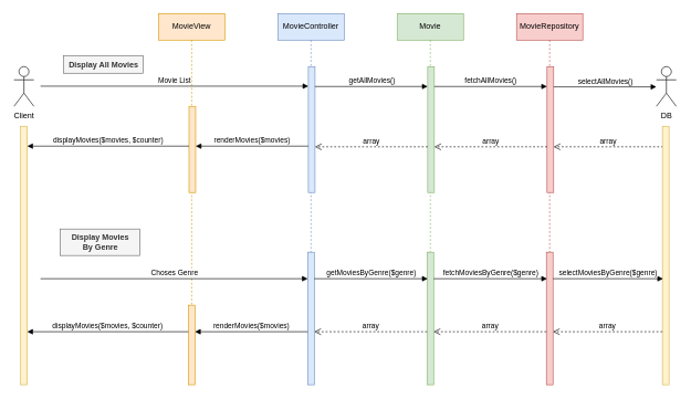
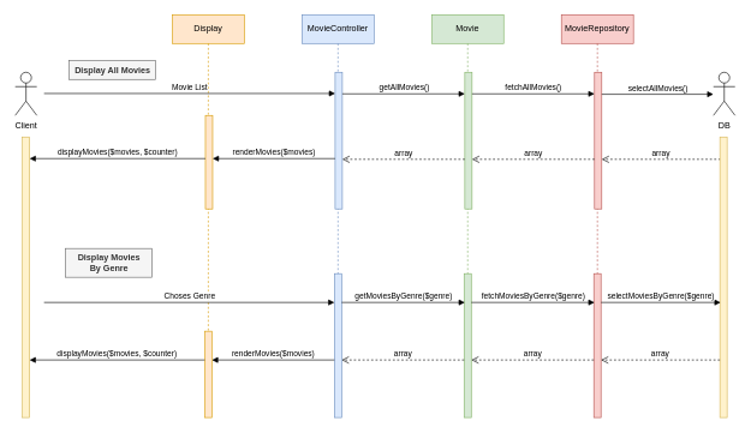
  <mxCell id="0" />
  <mxCell id="1" parent="0" />
  <mxCell id="2" value="Display All Movies" style="text;align=center;fontStyle=1;verticalAlign=middle;spacingLeft=3;spacingRight=3;rotatable=0;points=[[0,0.5],[1,0.5]];portConstraint=eastwest;html=1;fillColor=#f5f5f5;strokeColor=#666666;fontColor=#333333;" vertex="1" parent="1"><mxGeometry x="95" y="84" width="120" height="26" as="geometry" /></mxCell>
  <mxCell id="3" value="Client" style="shape=umlActor;verticalLabelPosition=bottom;verticalAlign=top;html=1;" vertex="1" parent="1"><mxGeometry x="20" y="100" width="30" height="60" as="geometry" /></mxCell>
  <mxCell id="4" value="DB" style="shape=umlActor;verticalLabelPosition=bottom;verticalAlign=top;html=1;" vertex="1" parent="1"><mxGeometry x="989" y="100" width="30" height="60" as="geometry" /></mxCell>
- <mxCell id="5" value="MovieView" style="shape=umlLifeline;perimeter=lifelinePerimeter;whiteSpace=wrap;html=1;container=1;dropTarget=0;collapsible=0;recursiveResize=0;outlineConnect=0;portConstraint=eastwest;newEdgeStyle={&quot;curved&quot;:0,&quot;rounded&quot;:0};fillColor=#ffe6cc;strokeColor=#d79b00;" vertex="1" parent="1"><mxGeometry x="238" y="20" width="100" height="560" as="geometry" /></mxCell>
+ <mxCell id="5" value="Display" style="shape=umlLifeline;perimeter=lifelinePerimeter;whiteSpace=wrap;html=1;container=1;dropTarget=0;collapsible=0;recursiveResize=0;outlineConnect=0;portConstraint=eastwest;newEdgeStyle={&quot;curved&quot;:0,&quot;rounded&quot;:0};fillColor=#ffe6cc;strokeColor=#d79b00;" vertex="1" parent="1"><mxGeometry x="238" y="20" width="100" height="560" as="geometry" /></mxCell>
  <mxCell id="6" value="" style="html=1;points=[[0,0,0,0,5],[0,1,0,0,-5],[1,0,0,0,5],[1,1,0,0,-5]];perimeter=orthogonalPerimeter;outlineConnect=0;targetShapes=umlLifeline;portConstraint=eastwest;newEdgeStyle={&quot;curved&quot;:0,&quot;rounded&quot;:0};fillColor=#ffe6cc;strokeColor=#d79b00;" vertex="1" parent="5"><mxGeometry x="46" y="140" width="10" height="130" as="geometry" /></mxCell>
  <mxCell id="7" value="" style="html=1;points=[[0,0,0,0,5],[0,1,0,0,-5],[1,0,0,0,5],[1,1,0,0,-5]];perimeter=orthogonalPerimeter;outlineConnect=0;targetShapes=umlLifeline;portConstraint=eastwest;newEdgeStyle={&quot;curved&quot;:0,&quot;rounded&quot;:0};fillColor=#ffe6cc;strokeColor=#d79b00;" vertex="1" parent="5"><mxGeometry x="45" y="440" width="10" height="120" as="geometry" /></mxCell>
  <mxCell id="8" value="Movie" style="shape=umlLifeline;perimeter=lifelinePerimeter;whiteSpace=wrap;html=1;container=1;dropTarget=0;collapsible=0;recursiveResize=0;outlineConnect=0;portConstraint=eastwest;newEdgeStyle={&quot;curved&quot;:0,&quot;rounded&quot;:0};fillColor=#d5e8d4;strokeColor=#82b366;" vertex="1" parent="1"><mxGeometry x="598" y="20" width="100" height="560" as="geometry" /></mxCell>
  <mxCell id="9" value="" style="html=1;points=[[0,0,0,0,5],[0,1,0,0,-5],[1,0,0,0,5],[1,1,0,0,-5]];perimeter=orthogonalPerimeter;outlineConnect=0;targetShapes=umlLifeline;portConstraint=eastwest;newEdgeStyle={&quot;curved&quot;:0,&quot;rounded&quot;:0};fillColor=#d5e8d4;strokeColor=#82b366;" vertex="1" parent="8"><mxGeometry x="46" y="80" width="10" height="190" as="geometry" /></mxCell>
  <mxCell id="10" value="" style="html=1;points=[[0,0,0,0,5],[0,1,0,0,-5],[1,0,0,0,5],[1,1,0,0,-5]];perimeter=orthogonalPerimeter;outlineConnect=0;targetShapes=umlLifeline;portConstraint=eastwest;newEdgeStyle={&quot;curved&quot;:0,&quot;rounded&quot;:0};fillColor=#d5e8d4;strokeColor=#82b366;" vertex="1" parent="8"><mxGeometry x="45" y="360" width="10" height="200" as="geometry" /></mxCell>
  <mxCell id="11" value="MovieRepository" style="shape=umlLifeline;perimeter=lifelinePerimeter;whiteSpace=wrap;html=1;container=1;dropTarget=0;collapsible=0;recursiveResize=0;outlineConnect=0;portConstraint=eastwest;newEdgeStyle={&quot;curved&quot;:0,&quot;rounded&quot;:0};fillColor=#f8cecc;strokeColor=#b85450;" vertex="1" parent="1"><mxGeometry x="778" y="20" width="100" height="560" as="geometry" /></mxCell>
  <mxCell id="12" value="" style="html=1;points=[[0,0,0,0,5],[0,1,0,0,-5],[1,0,0,0,5],[1,1,0,0,-5]];perimeter=orthogonalPerimeter;outlineConnect=0;targetShapes=umlLifeline;portConstraint=eastwest;newEdgeStyle={&quot;curved&quot;:0,&quot;rounded&quot;:0};fillColor=#f8cecc;strokeColor=#b85450;" vertex="1" parent="11"><mxGeometry x="46" y="80" width="10" height="190" as="geometry" /></mxCell>
  <mxCell id="13" value="" style="html=1;points=[[0,0,0,0,5],[0,1,0,0,-5],[1,0,0,0,5],[1,1,0,0,-5]];perimeter=orthogonalPerimeter;outlineConnect=0;targetShapes=umlLifeline;portConstraint=eastwest;newEdgeStyle={&quot;curved&quot;:0,&quot;rounded&quot;:0};fillColor=#f8cecc;strokeColor=#b85450;" vertex="1" parent="11"><mxGeometry x="45" y="360" width="10" height="200" as="geometry" /></mxCell>
  <mxCell id="14" value="MovieController" style="shape=umlLifeline;perimeter=lifelinePerimeter;whiteSpace=wrap;html=1;container=1;dropTarget=0;collapsible=0;recursiveResize=0;outlineConnect=0;portConstraint=eastwest;newEdgeStyle={&quot;curved&quot;:0,&quot;rounded&quot;:0};fillColor=#dae8fc;strokeColor=#6c8ebf;" vertex="1" parent="1"><mxGeometry x="418" y="20" width="100" height="560" as="geometry" /></mxCell>
  <mxCell id="15" value="" style="html=1;points=[[0,0,0,0,5],[0,1,0,0,-5],[1,0,0,0,5],[1,1,0,0,-5]];perimeter=orthogonalPerimeter;outlineConnect=0;targetShapes=umlLifeline;portConstraint=eastwest;newEdgeStyle={&quot;curved&quot;:0,&quot;rounded&quot;:0};fillColor=#dae8fc;strokeColor=#6c8ebf;" vertex="1" parent="14"><mxGeometry x="46" y="80" width="10" height="190" as="geometry" /></mxCell>
  <mxCell id="16" value="" style="html=1;points=[[0,0,0,0,5],[0,1,0,0,-5],[1,0,0,0,5],[1,1,0,0,-5]];perimeter=orthogonalPerimeter;outlineConnect=0;targetShapes=umlLifeline;portConstraint=eastwest;newEdgeStyle={&quot;curved&quot;:0,&quot;rounded&quot;:0};fillColor=#dae8fc;strokeColor=#6c8ebf;" vertex="1" parent="14"><mxGeometry x="45" y="360" width="10" height="200" as="geometry" /></mxCell>
  <mxCell id="17" value="Movie List" style="html=1;verticalAlign=bottom;endArrow=block;curved=0;rounded=0;" edge="1" parent="1" target="15"><mxGeometry width="80" relative="1" as="geometry"><mxPoint x="60" y="129.5" as="sourcePoint" /><mxPoint x="140" y="129.5" as="targetPoint" /></mxGeometry></mxCell>
  <mxCell id="18" value="getAllMovies()" style="html=1;verticalAlign=bottom;endArrow=block;curved=0;rounded=0;" edge="1" parent="1"><mxGeometry x="0.006" width="80" relative="1" as="geometry"><mxPoint x="474" y="130" as="sourcePoint" /><mxPoint x="644" y="130" as="targetPoint" /><mxPoint as="offset" /></mxGeometry></mxCell>
  <mxCell id="19" value="fetchAllMovies()" style="html=1;verticalAlign=bottom;endArrow=block;curved=0;rounded=0;" edge="1" parent="1"><mxGeometry width="80" relative="1" as="geometry"><mxPoint x="654" y="130" as="sourcePoint" /><mxPoint x="824" y="130" as="targetPoint" /></mxGeometry></mxCell>
  <mxCell id="20" value="selectAllMovies()" style="html=1;verticalAlign=bottom;endArrow=block;curved=0;rounded=0;" edge="1" parent="1"><mxGeometry width="80" relative="1" as="geometry"><mxPoint x="834" y="130.571" as="sourcePoint" /><mxPoint x="989" y="130.571" as="targetPoint" /></mxGeometry></mxCell>
  <mxCell id="21" value="array" style="html=1;verticalAlign=bottom;endArrow=open;dashed=1;endSize=8;curved=0;rounded=0;" edge="1" parent="1"><mxGeometry relative="1" as="geometry"><mxPoint x="999" y="221" as="sourcePoint" /><mxPoint x="834" y="221" as="targetPoint" /></mxGeometry></mxCell>
  <mxCell id="22" value="array" style="html=1;verticalAlign=bottom;endArrow=open;dashed=1;endSize=8;curved=0;rounded=0;" edge="1" parent="1" source="12"><mxGeometry relative="1" as="geometry"><mxPoint x="819" y="221" as="sourcePoint" /><mxPoint x="654" y="221" as="targetPoint" /></mxGeometry></mxCell>
  <mxCell id="23" value="array" style="html=1;verticalAlign=bottom;endArrow=open;dashed=1;endSize=8;curved=0;rounded=0;" edge="1" parent="1" source="9"><mxGeometry relative="1" as="geometry"><mxPoint x="639" y="221" as="sourcePoint" /><mxPoint x="474" y="221" as="targetPoint" /></mxGeometry></mxCell>
  <mxCell id="24" value="" style="html=1;points=[[0,0,0,0,5],[0,1,0,0,-5],[1,0,0,0,5],[1,1,0,0,-5]];perimeter=orthogonalPerimeter;outlineConnect=0;targetShapes=umlLifeline;portConstraint=eastwest;newEdgeStyle={&quot;curved&quot;:0,&quot;rounded&quot;:0};fillColor=#fff2cc;strokeColor=#d6b656;" vertex="1" parent="1"><mxGeometry x="998" y="190" width="10" height="390" as="geometry" /></mxCell>
  <mxCell id="25" value="" style="html=1;points=[[0,0,0,0,5],[0,1,0,0,-5],[1,0,0,0,5],[1,1,0,0,-5]];perimeter=orthogonalPerimeter;outlineConnect=0;targetShapes=umlLifeline;portConstraint=eastwest;newEdgeStyle={&quot;curved&quot;:0,&quot;rounded&quot;:0};fillColor=#fff2cc;strokeColor=#d6b656;" vertex="1" parent="1"><mxGeometry x="30" y="190" width="10" height="390" as="geometry" /></mxCell>
  <mxCell id="26" value="renderMovies($movies)" style="html=1;verticalAlign=bottom;endArrow=block;curved=0;rounded=0;" edge="1" parent="1"><mxGeometry width="80" relative="1" as="geometry"><mxPoint x="464" y="220" as="sourcePoint" /><mxPoint x="294" y="220" as="targetPoint" /></mxGeometry></mxCell>
  <mxCell id="27" value="displayMovies($movies, $counter)" style="html=1;verticalAlign=bottom;endArrow=block;curved=0;rounded=0;" edge="1" parent="1"><mxGeometry width="80" relative="1" as="geometry"><mxPoint x="284" y="220" as="sourcePoint" /><mxPoint x="40" y="220" as="targetPoint" /></mxGeometry></mxCell>
  <mxCell id="28" value="Display Movies&lt;div&gt;By Genre&lt;/div&gt;" style="text;align=center;fontStyle=1;verticalAlign=middle;spacingLeft=3;spacingRight=3;rotatable=0;points=[[0,0.5],[1,0.5]];portConstraint=eastwest;html=1;fillColor=#f5f5f5;strokeColor=#666666;fontColor=#333333;" vertex="1" parent="1"><mxGeometry x="90" y="345" width="120" height="40" as="geometry" /></mxCell>
  <mxCell id="29" value="Choses Genre" style="html=1;verticalAlign=bottom;endArrow=block;curved=0;rounded=0;" edge="1" parent="1" target="16"><mxGeometry width="80" relative="1" as="geometry"><mxPoint x="60" y="420" as="sourcePoint" /><mxPoint x="140" y="420" as="targetPoint" /></mxGeometry></mxCell>
  <mxCell id="30" value="getMoviesByGenre($genre)" style="html=1;verticalAlign=bottom;endArrow=block;curved=0;rounded=0;" edge="1" parent="1" source="16"><mxGeometry width="80" relative="1" as="geometry"><mxPoint x="479" y="420" as="sourcePoint" /><mxPoint x="644" y="420" as="targetPoint" /></mxGeometry></mxCell>
  <mxCell id="31" value="fetchMoviesByGenre($genre)" style="html=1;verticalAlign=bottom;endArrow=block;curved=0;rounded=0;" edge="1" parent="1" source="10"><mxGeometry width="80" relative="1" as="geometry"><mxPoint x="659" y="420" as="sourcePoint" /><mxPoint x="824" y="420" as="targetPoint" /></mxGeometry></mxCell>
  <mxCell id="32" value="selectMoviesByGenre($genre)" style="html=1;verticalAlign=bottom;endArrow=block;curved=0;rounded=0;" edge="1" parent="1" source="13"><mxGeometry width="80" relative="1" as="geometry"><mxPoint x="839" y="420" as="sourcePoint" /><mxPoint x="999" y="420" as="targetPoint" /></mxGeometry></mxCell>
  <mxCell id="33" value="array" style="html=1;verticalAlign=bottom;endArrow=open;dashed=1;endSize=8;curved=0;rounded=0;" edge="1" parent="1"><mxGeometry relative="1" as="geometry"><mxPoint x="998" y="500" as="sourcePoint" /><mxPoint x="833" y="500" as="targetPoint" /></mxGeometry></mxCell>
  <mxCell id="34" value="array" style="html=1;verticalAlign=bottom;endArrow=open;dashed=1;endSize=8;curved=0;rounded=0;" edge="1" parent="1"><mxGeometry relative="1" as="geometry"><mxPoint x="823" y="500" as="sourcePoint" /><mxPoint x="653" y="500" as="targetPoint" /></mxGeometry></mxCell>
  <mxCell id="35" value="array" style="html=1;verticalAlign=bottom;endArrow=open;dashed=1;endSize=8;curved=0;rounded=0;" edge="1" parent="1"><mxGeometry relative="1" as="geometry"><mxPoint x="643" y="500" as="sourcePoint" /><mxPoint x="473" y="500" as="targetPoint" /></mxGeometry></mxCell>
  <mxCell id="36" value="renderMovies($movies)" style="html=1;verticalAlign=bottom;endArrow=block;curved=0;rounded=0;" edge="1" parent="1"><mxGeometry width="80" relative="1" as="geometry"><mxPoint x="463" y="500" as="sourcePoint" /><mxPoint x="293" y="500" as="targetPoint" /></mxGeometry></mxCell>
  <mxCell id="37" value="displayMovies($movies, $counter)" style="html=1;verticalAlign=bottom;endArrow=block;curved=0;rounded=0;" edge="1" parent="1" source="7"><mxGeometry width="80" relative="1" as="geometry"><mxPoint x="280" y="500" as="sourcePoint" /><mxPoint x="40" y="500" as="targetPoint" /></mxGeometry></mxCell>
